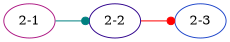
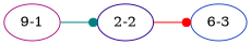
  digraph {
    rankdir=LR
    edge [arrowhead=dot]
-   "2-1" [color="#ac1682"]
+   "2-1" [color="#ac1682" label="9-1"]
    "2-2" [color="#2d008b"]
-   "2-3" [color="#1b43c9"]
+   "2-3" [color="#1b43c9" label="6-3"]
    "2-1" -> "2-2" [color=teal]
    "2-2" -> "2-3" [color=red]
  }
